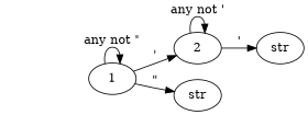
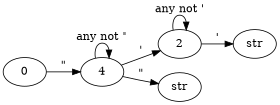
  digraph {
    rankdir=LR
-   1
+   0
+   1 [label=4]
    2
    n4 [label=str]
    n5 [label=str]
+   0 -> 1 [label="\""]
    1 -> 1 [label="any not \""]
    1 -> 2 [label="\'"]
    1 -> n4 [label="\""]
    2 -> 2 [label="any not \'"]
    2 -> n5 [label="'"]
  }
